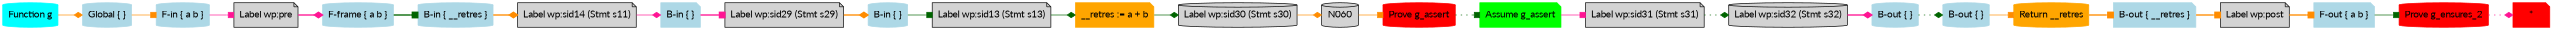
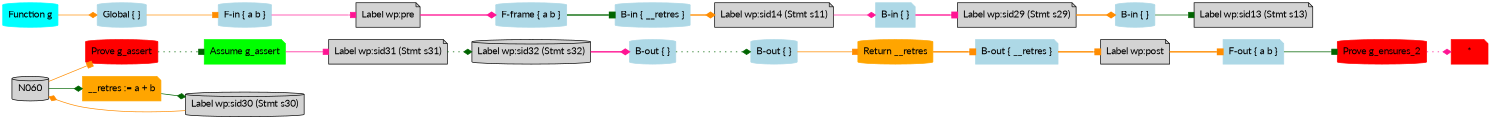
  digraph {
    fontname=Lato
    rankdir=LR
    node [color=lightblue fontname=Lato shape=cylinder style=filled]
    edge [arrowhead=box color=darkorange fontname=Lato style=solid]
    n1 [color=red label="*" shape=note]
    n2 [color=red label="Prove g_ensures_2"]
    n3 [label="F-out { a b }" shape=note]
    n4 [label="Label wp:post" shape=note color=""]
    n5 [label="B-out { __retres }" shape=note]
    n6 [color=orange label="Return __retres"]
    n7 [label="B-out { }"]
    n8 [label="B-out { }"]
    n9 [label="Label wp:sid32 (Stmt s32)" color=""]
    n10 [label="Label wp:sid31 (Stmt s31)" shape=note color=""]
    n11 [color=green label="Assume g_assert" shape=note]
    n12 [color=red label="Prove g_assert"]
    N060 [color=""]
    n14 [label="Label wp:sid30 (Stmt s30)" color=""]
    n15 [color=orange label="__retres := a + b" shape=note]
    n16 [label="Label wp:sid13 (Stmt s13)" shape=note color=""]
    n17 [label="B-in { }"]
    n18 [label="Label wp:sid29 (Stmt s29)" shape=note color=""]
    n19 [label="B-in { }" shape=note]
    n20 [label="Label wp:sid14 (Stmt s11)" shape=note color=""]
    n21 [label="B-in { __retres }"]
    n22 [label="F-frame { a b }"]
    n23 [label="Label wp:pre" shape=note color=""]
    n24 [label="F-in { a b }"]
    n25 [label="Global { }"]
    n26 [color=cyan label="Function g"]
    n2 -> n1 [arrowhead=diamond color=deeppink style=dotted]
    n3 -> n2 [color=darkgreen]
    n4 -> n3 [style=bold]
    n5 -> n4 [style=bold]
    n6 -> n5 [style=bold]
    n7 -> n6
    n8 -> n7 [arrowhead=diamond color=darkgreen style=dotted]
    n9 -> n8 [arrowhead=diamond color=deeppink style=bold]
    n10 -> n9 [arrowhead=diamond color=darkgreen style=dotted]
    n11 -> n10 [color=deeppink]
    n12 -> n11 [color=darkgreen style=dotted]
    N060 -> n12
    n14 -> N060 [arrowhead=diamond]
    n15 -> n14 [arrowhead=diamond color=darkgreen]
-   n16 -> n15 [arrowhead=diamond color=darkgreen]
+   N060 -> n15 [arrowhead=diamond color=darkgreen]
    n17 -> n16 [color=darkgreen]
    n18 -> n17 [arrowhead=diamond style=bold]
    n19 -> n18 [color=deeppink style=bold]
    n20 -> n19 [arrowhead=diamond color=deeppink]
    n21 -> n20 [arrowhead=diamond style=bold]
    n22 -> n21 [color=darkgreen style=bold]
    n23 -> n22 [arrowhead=diamond color=deeppink style=bold]
    n24 -> n23 [color=deeppink]
    n25 -> n24
    n26 -> n25 [arrowhead=diamond]
  }
